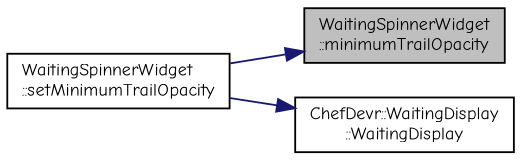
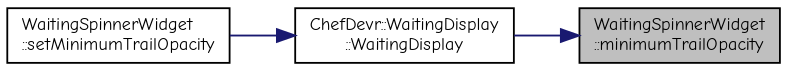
  digraph {
    fontname="Comic Neue"
    rankdir=RL
    node [color=black fillcolor=white fontname="Comic Neue" fontsize=10 shape=record style=filled]
    edge [color=midnightblue dir=back fontname="Comic Neue" fontsize=10 labelfontname=FreeSans labelfontsize=10 style=solid]
    n1 [fillcolor=grey75 fontcolor=black height=0.2 label="WaitingSpinnerWidget\l::minimumTrailOpacity" width=0.4]
    n2 [height=0.2 label="WaitingSpinnerWidget\l::setMinimumTrailOpacity" width=0.4]
    n3 [height=0.2 label="ChefDevr::WaitingDisplay\l::WaitingDisplay" width=0.4]
-   n1 -> n2
+   n1 -> n3
    n3 -> n2
  }
